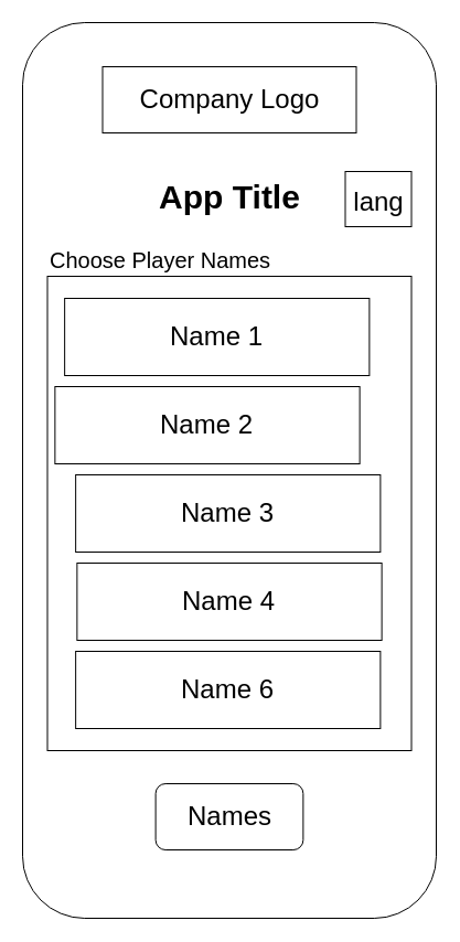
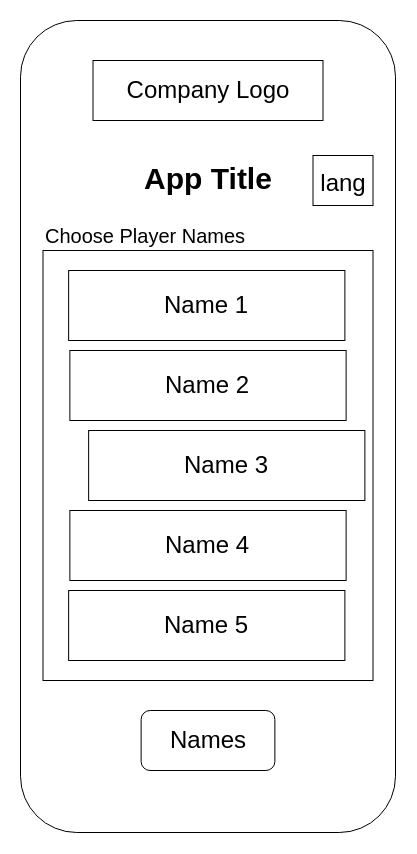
  <mxCell id="0" />
  <mxCell id="1" parent="0" />
  <mxCell id="2" value="" style="rounded=1;whiteSpace=wrap;html=1;aspect=fixed;" vertex="1" parent="1"><mxGeometry x="20" y="20" width="375" height="812" as="geometry" /></mxCell>
  <mxCell id="3" value="&lt;h1&gt;&lt;font style=&quot;font-size: 30px&quot;&gt;App Title&lt;/font&gt;&lt;/h1&gt;" style="text;html=1;strokeColor=none;fillColor=none;spacing=5;spacingTop=-20;whiteSpace=wrap;overflow=hidden;rounded=0;align=center;" vertex="1" parent="1"><mxGeometry x="83.75" y="155" width="247.5" height="40" as="geometry" /></mxCell>
  <mxCell id="4" value="&lt;font style=&quot;font-size: 24px&quot;&gt;lang&lt;/font&gt;" style="rounded=0;whiteSpace=wrap;html=1;fontSize=30;" vertex="1" parent="1"><mxGeometry x="312.5" y="155" width="60" height="50" as="geometry" /></mxCell>
  <mxCell id="5" value="Company Logo" style="rounded=0;whiteSpace=wrap;html=1;fontSize=24;" vertex="1" parent="1"><mxGeometry x="92.5" y="60" width="230" height="60" as="geometry" /></mxCell>
  <mxCell id="6" value="Names" style="rounded=1;whiteSpace=wrap;html=1;fontSize=24;" vertex="1" parent="1"><mxGeometry x="140.62" y="710" width="133.75" height="60" as="geometry" /></mxCell>
  <mxCell id="7" value="" style="group" vertex="1" connectable="0" parent="1"><mxGeometry x="42.5" y="250" width="330" height="430" as="geometry" /></mxCell>
  <mxCell id="8" value="" style="rounded=0;whiteSpace=wrap;html=1;fontSize=24;" vertex="1" parent="7"><mxGeometry width="330" height="430" as="geometry" /></mxCell>
- <mxCell id="9" value="Name 1" style="rounded=0;whiteSpace=wrap;html=1;fontSize=24;" vertex="1" parent="7"><mxGeometry x="15.63" y="20" width="276.25" height="70" as="geometry" /></mxCell>
- <mxCell id="10" value="Name 2" style="rounded=0;whiteSpace=wrap;html=1;fontSize=24;" vertex="1" parent="7"><mxGeometry x="6.87" y="100" width="276.25" height="70" as="geometry" /></mxCell>
- <mxCell id="11" value="Name 3" style="rounded=0;whiteSpace=wrap;html=1;fontSize=24;" vertex="1" parent="7"><mxGeometry x="25.63" y="180" width="276.25" height="70" as="geometry" /></mxCell>
+ <mxCell id="9" value="Name 1" style="rounded=0;whiteSpace=wrap;html=1;fontSize=24;" vertex="1" parent="7"><mxGeometry x="25.63" y="20" width="276.25" height="70" as="geometry" /></mxCell>
+ <mxCell id="10" value="Name 2" style="rounded=0;whiteSpace=wrap;html=1;fontSize=24;" vertex="1" parent="7"><mxGeometry x="26.87" y="100" width="276.25" height="70" as="geometry" /></mxCell>
+ <mxCell id="11" value="Name 3" style="rounded=0;whiteSpace=wrap;html=1;fontSize=24;" vertex="1" parent="7"><mxGeometry x="45.63" y="180" width="276.25" height="70" as="geometry" /></mxCell>
  <mxCell id="12" value="Name 4" style="rounded=0;whiteSpace=wrap;html=1;fontSize=24;" vertex="1" parent="7"><mxGeometry x="26.87" y="260" width="276.25" height="70" as="geometry" /></mxCell>
- <mxCell id="13" value="Name 6" style="rounded=0;whiteSpace=wrap;html=1;fontSize=24;" vertex="1" parent="7"><mxGeometry x="25.63" y="340" width="276.25" height="70" as="geometry" /></mxCell>
+ <mxCell id="13" value="Name 5" style="rounded=0;whiteSpace=wrap;html=1;fontSize=24;" vertex="1" parent="7"><mxGeometry x="25.63" y="340" width="276.25" height="70" as="geometry" /></mxCell>
  <mxCell id="14" value="&lt;font style=&quot;font-size: 20px&quot;&gt;Choose Player Names&lt;/font&gt;" style="text;html=1;strokeColor=none;fillColor=none;align=left;verticalAlign=middle;whiteSpace=wrap;rounded=0;fontSize=24;" vertex="1" parent="1"><mxGeometry x="42.5" y="220" width="327.5" height="30" as="geometry" /></mxCell>
